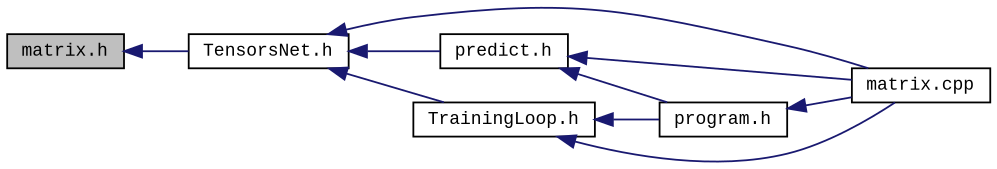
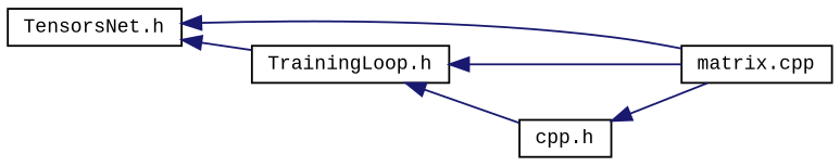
  digraph {
    fontname="Liberation Mono"
    rankdir=LR
    node [color=black fillcolor=white fontname="Liberation Mono" fontsize=10 shape=record style=filled]
    edge [color=midnightblue dir=back fontname="Liberation Mono" fontsize=10 labelfontname=Helvetica labelfontsize=10 style=solid]
-   n1 [fillcolor=grey75 fontcolor=black height=0.2 label="matrix.h" width=0.4]
    n2 [height=0.2 label="TensorsNet.h" width=0.4]
    n3 [height=0.2 label="matrix.cpp" width=0.4]
-   n4 [height=0.2 label="predict.h" width=0.4]
    n5 [height=0.2 label="TrainingLoop.h" width=0.4]
-   n6 [height=0.2 label="program.h" width=0.4]
-   n1 -> n2
+   n6 [height=0.2 label="cpp.h" width=0.4]
    n2 -> n3
-   n2 -> n4
    n2 -> n5
-   n4 -> n3
-   n4 -> n6
    n5 -> n3
    n5 -> n6
    n6 -> n3
  }
